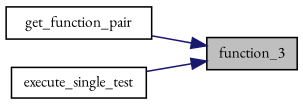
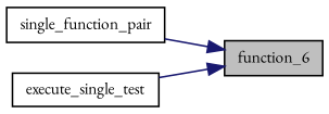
  digraph {
    fontname="EB Garamond"
    rankdir=RL
    node [color=black fillcolor=white fontname="EB Garamond" fontsize=10 shape=record style=filled]
    edge [color=midnightblue dir=back fontname="EB Garamond" fontsize=10 labelfontname=Helvetica labelfontsize=10 style=solid]
-   n1 [fillcolor=grey75 fontcolor=black height=0.2 label=function_3 width=0.4]
-   n2 [height=0.2 label=get_function_pair width=0.4]
+   n1 [fillcolor=grey75 fontcolor=black height=0.2 label=function_6 width=0.4]
+   n2 [height=0.2 label=single_function_pair width=0.4]
    n3 [height=0.2 label=execute_single_test width=0.4]
    n1 -> n2
    n1 -> n3
  }
